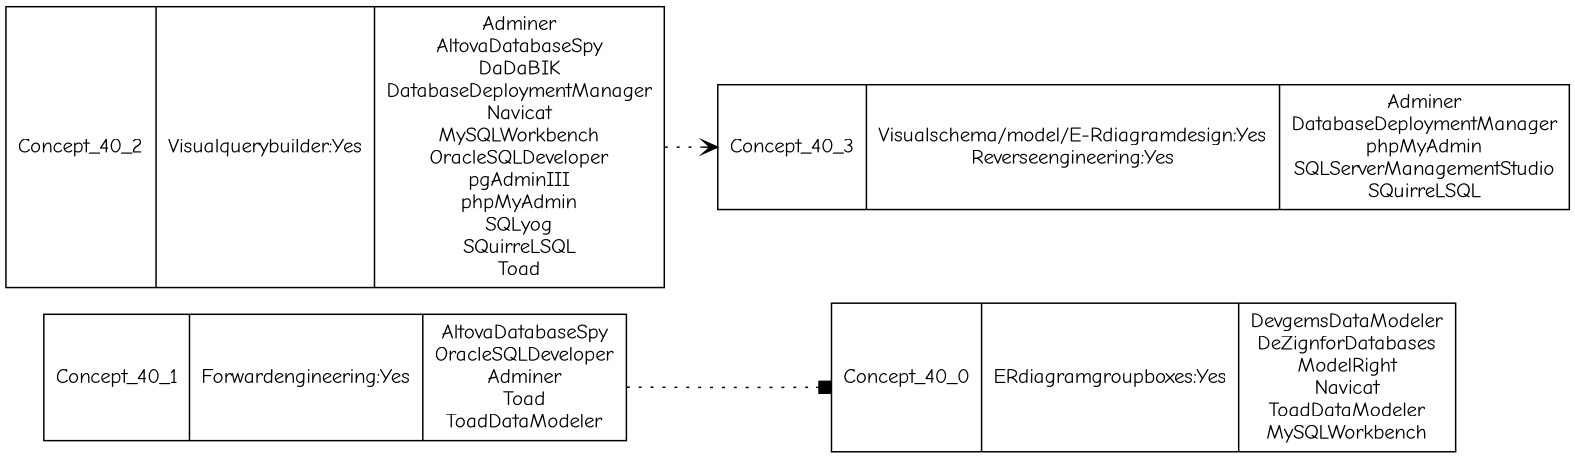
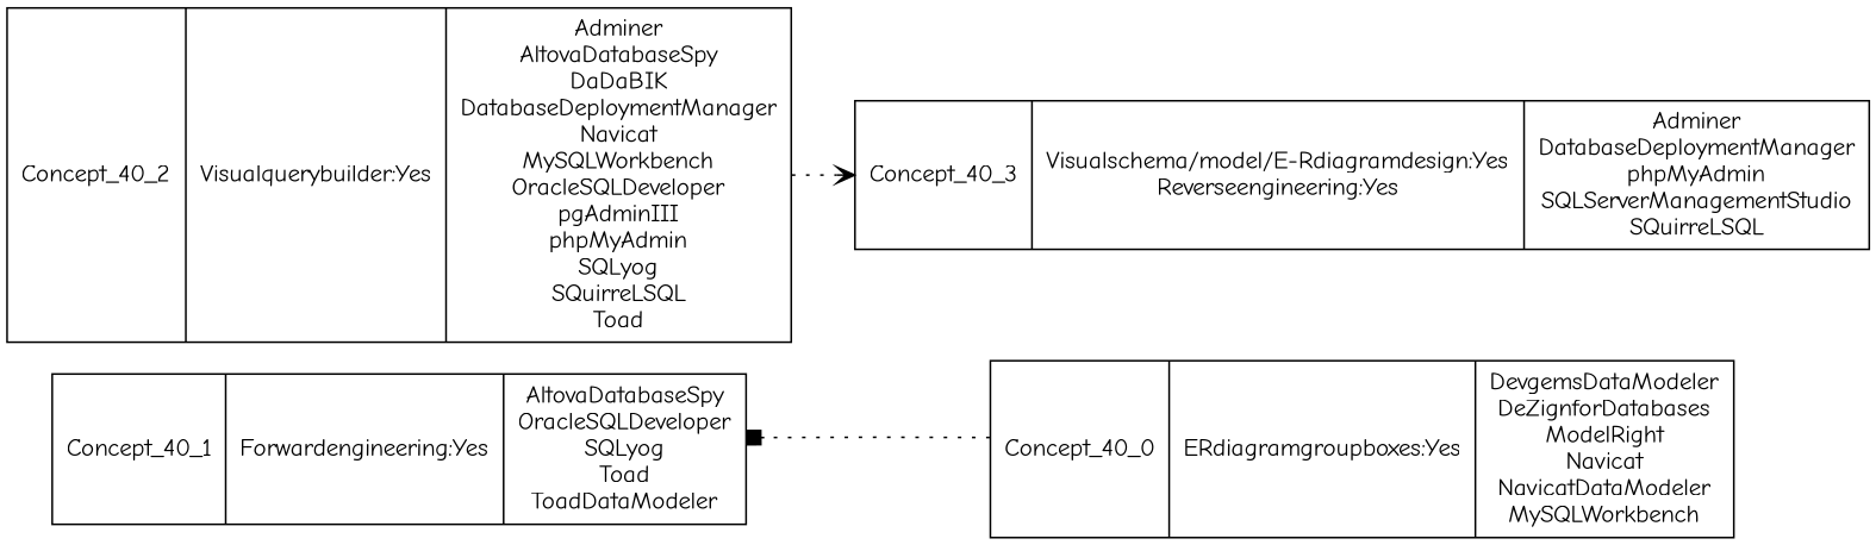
  digraph {
    fontname="Comic Neue"
    rankdir=LR
    node [fontname="Comic Neue" shape=record]
    edge [fontname="Comic Neue" style=dotted]
-   n1 [label="{Concept_40_1|Forwardengineering:Yes\n|AltovaDatabaseSpy\nOracleSQLDeveloper\nAdminer\nToad\nToadDataModeler\n}"]
+   n1 [label="{Concept_40_1|Forwardengineering:Yes\n|AltovaDatabaseSpy\nOracleSQLDeveloper\nSQLyog\nToad\nToadDataModeler\n}"]
    n2 [label="{Concept_40_3|Visualschema/model/E-Rdiagramdesign:Yes\nReverseengineering:Yes\n|Adminer\nDatabaseDeploymentManager\nphpMyAdmin\nSQLServerManagementStudio\nSQuirreLSQL\n}"]
    n3 [label="{Concept_40_2|Visualquerybuilder:Yes\n|Adminer\nAltovaDatabaseSpy\nDaDaBIK\nDatabaseDeploymentManager\nNavicat\nMySQLWorkbench\nOracleSQLDeveloper\npgAdminIII\nphpMyAdmin\nSQLyog\nSQuirreLSQL\nToad\n}"]
-   n4 [label="{Concept_40_0|ERdiagramgroupboxes:Yes\n|DevgemsDataModeler\nDeZignforDatabases\nModelRight\nNavicat\nToadDataModeler\nMySQLWorkbench\n}"]
+   n4 [label="{Concept_40_0|ERdiagramgroupboxes:Yes\n|DevgemsDataModeler\nDeZignforDatabases\nModelRight\nNavicat\nNavicatDataModeler\nMySQLWorkbench\n}"]
    subgraph sub_1 {
      label=40
      n1
      n2
      n3
      n4
    }
    n3 -> n2 [arrowhead=vee]
-   n1 -> n4 [arrowhead=box]
+   n4 -> n1 [arrowhead=box]
  }
